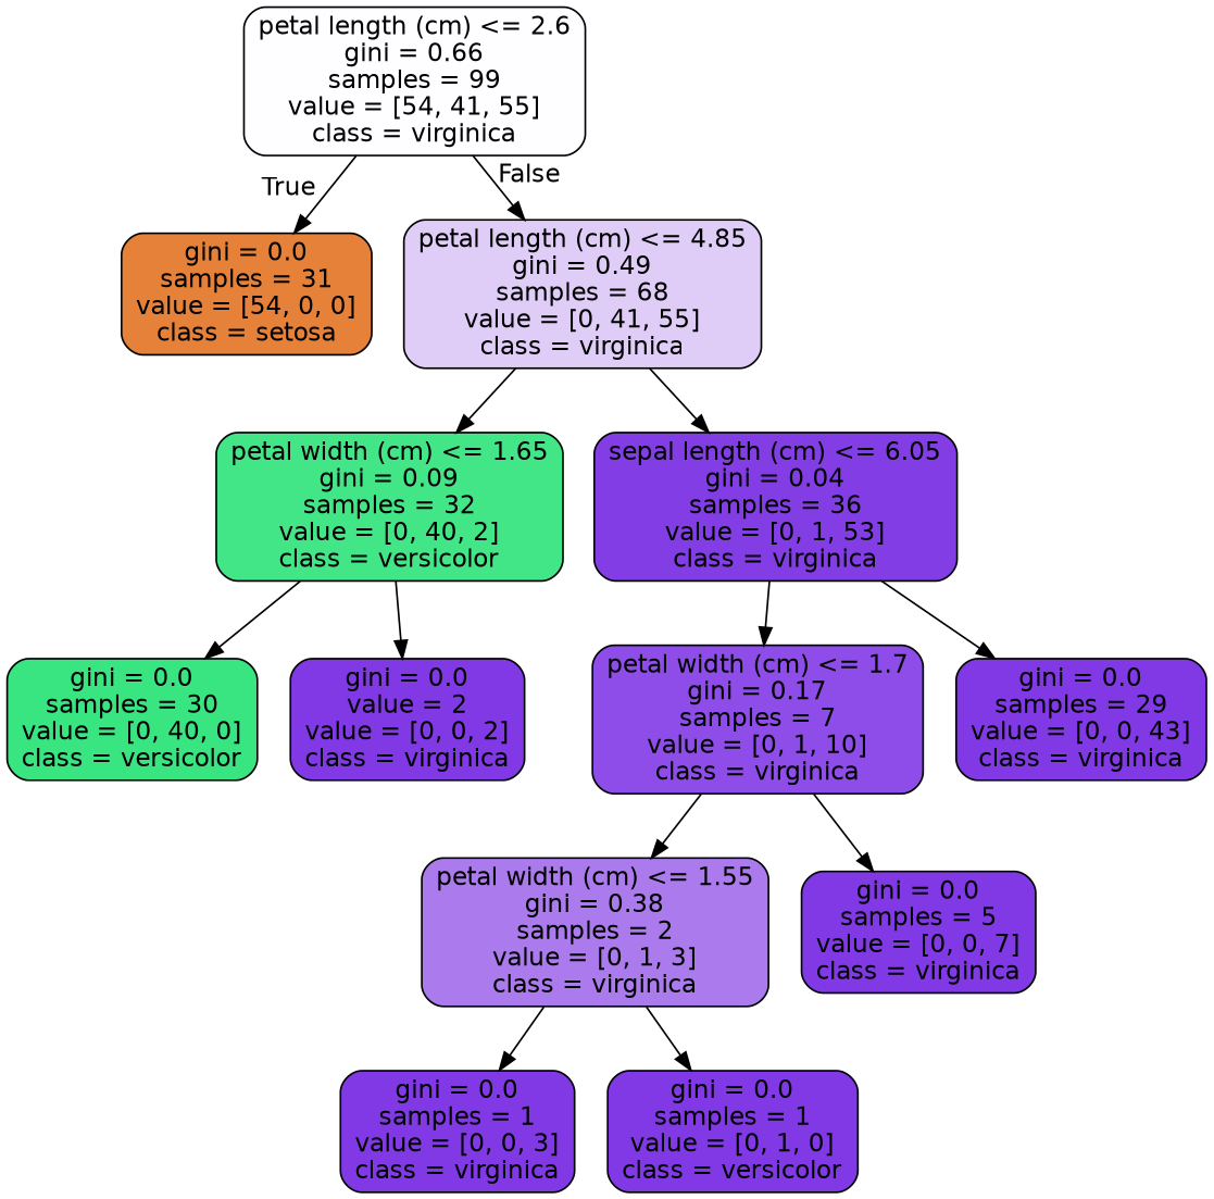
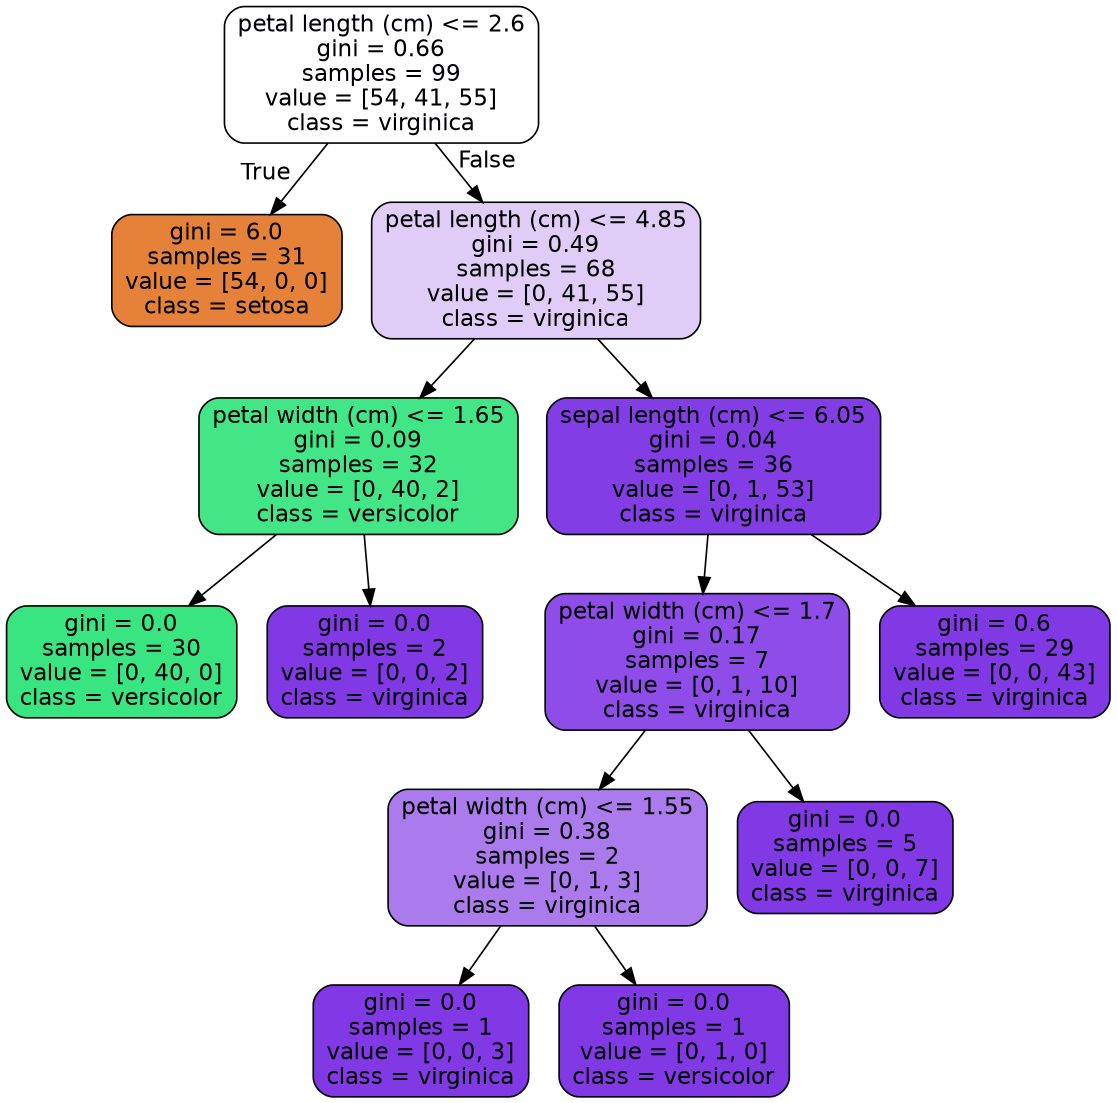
  digraph {
    node [color=black fillcolor="#8139e5" fontname=helvetica shape=box style="filled, rounded"]
    edge [fontname=helvetica]
    n1 [fillcolor="#fefdff" label="petal length (cm) <= 2.6\ngini = 0.66\nsamples = 99\nvalue = [54, 41, 55]\nclass = virginica"]
-   n2 [fillcolor="#e58139" label="gini = 0.0\nsamples = 31\nvalue = [54, 0, 0]\nclass = setosa"]
+   n2 [fillcolor="#e58139" label="gini = 6.0\nsamples = 31\nvalue = [54, 0, 0]\nclass = setosa"]
    n3 [fillcolor="#dfcdf8" label="petal length (cm) <= 4.85\ngini = 0.49\nsamples = 68\nvalue = [0, 41, 55]\nclass = virginica"]
    n4 [fillcolor="#43e687" label="petal width (cm) <= 1.65\ngini = 0.09\nsamples = 32\nvalue = [0, 40, 2]\nclass = versicolor"]
    n5 [fillcolor="#833de5" label="sepal length (cm) <= 6.05\ngini = 0.04\nsamples = 36\nvalue = [0, 1, 53]\nclass = virginica"]
    n6 [fillcolor="#39e581" label="gini = 0.0\nsamples = 30\nvalue = [0, 40, 0]\nclass = versicolor"]
-   n7 [label="gini = 0.0\nvalue = 2\nvalue = [0, 0, 2]\nclass = virginica"]
+   n7 [label="gini = 0.0\nsamples = 2\nvalue = [0, 0, 2]\nclass = virginica"]
    n8 [fillcolor="#8e4de8" label="petal width (cm) <= 1.7\ngini = 0.17\nsamples = 7\nvalue = [0, 1, 10]\nclass = virginica"]
-   n9 [label="gini = 0.0\nsamples = 29\nvalue = [0, 0, 43]\nclass = virginica"]
+   n9 [label="gini = 0.6\nsamples = 29\nvalue = [0, 0, 43]\nclass = virginica"]
    n10 [fillcolor="#ab7bee" label="petal width (cm) <= 1.55\ngini = 0.38\nsamples = 2\nvalue = [0, 1, 3]\nclass = virginica"]
    n11 [label="gini = 0.0\nsamples = 5\nvalue = [0, 0, 7]\nclass = virginica"]
    n12 [label="gini = 0.0\nsamples = 1\nvalue = [0, 0, 3]\nclass = virginica"]
    n13 [label="gini = 0.0\nsamples = 1\nvalue = [0, 1, 0]\nclass = versicolor"]
    n1 -> n2 [headlabel=True labelangle=45 labeldistance=2.5]
    n1 -> n3 [headlabel=False labelangle=-45 labeldistance=2.5]
    n3 -> n4
    n3 -> n5
    n4 -> n6
    n4 -> n7
    n5 -> n8
    n5 -> n9
    n8 -> n10
    n8 -> n11
    n10 -> n12
    n10 -> n13
  }
